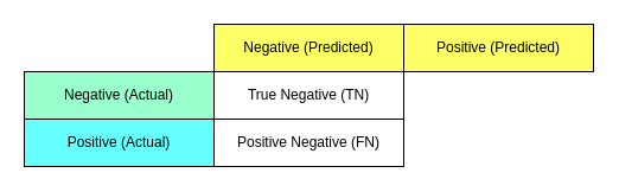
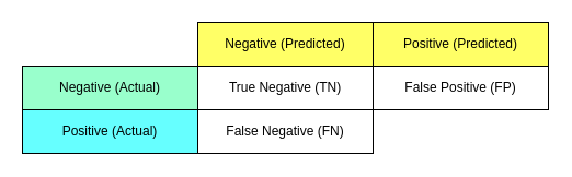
  <mxCell id="0" />
  <mxCell id="1" parent="0" />
  <mxCell id="2" value="True Negative (TN)" style="rounded=0;whiteSpace=wrap;html=1;" vertex="1" parent="1"><mxGeometry x="180" y="60" width="160" height="40" as="geometry" /></mxCell>
- <mxCell id="4" value="Positive Negative (FN)" style="rounded=0;whiteSpace=wrap;html=1;" vertex="1" parent="1"><mxGeometry x="180" y="100" width="160" height="40" as="geometry" /></mxCell>
+ <mxCell id="3" value="False Positive (FP)" style="rounded=0;whiteSpace=wrap;html=1;" vertex="1" parent="1"><mxGeometry x="340" y="60" width="160" height="40" as="geometry" /></mxCell>
+ <mxCell id="4" value="False Negative (FN)" style="rounded=0;whiteSpace=wrap;html=1;" vertex="1" parent="1"><mxGeometry x="180" y="100" width="160" height="40" as="geometry" /></mxCell>
  <mxCell id="5" value="Positive (Actual)" style="rounded=0;whiteSpace=wrap;html=1;fillColor=#66FFFF;" vertex="1" parent="1"><mxGeometry x="20" y="100" width="160" height="40" as="geometry" /></mxCell>
  <mxCell id="6" value="Negative (Actual)" style="rounded=0;whiteSpace=wrap;html=1;fillColor=#99FFCC;" vertex="1" parent="1"><mxGeometry x="20" y="60" width="160" height="40" as="geometry" /></mxCell>
  <mxCell id="7" value="Negative (Predicted)" style="rounded=0;whiteSpace=wrap;html=1;fillColor=#FFFF66;" vertex="1" parent="1"><mxGeometry x="180" y="20" width="160" height="40" as="geometry" /></mxCell>
  <mxCell id="8" value="Positive (Predicted)" style="rounded=0;whiteSpace=wrap;html=1;fillColor=#FFFF66;" vertex="1" parent="1"><mxGeometry x="340" y="20" width="160" height="40" as="geometry" /></mxCell>
